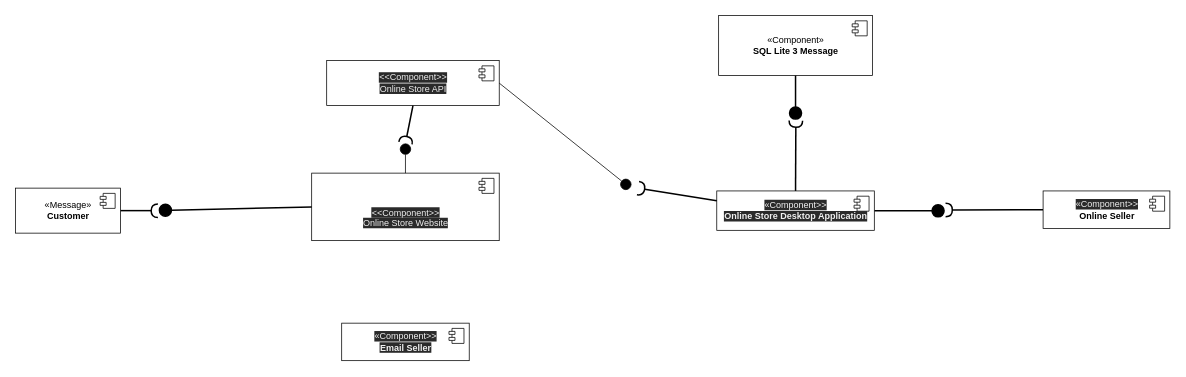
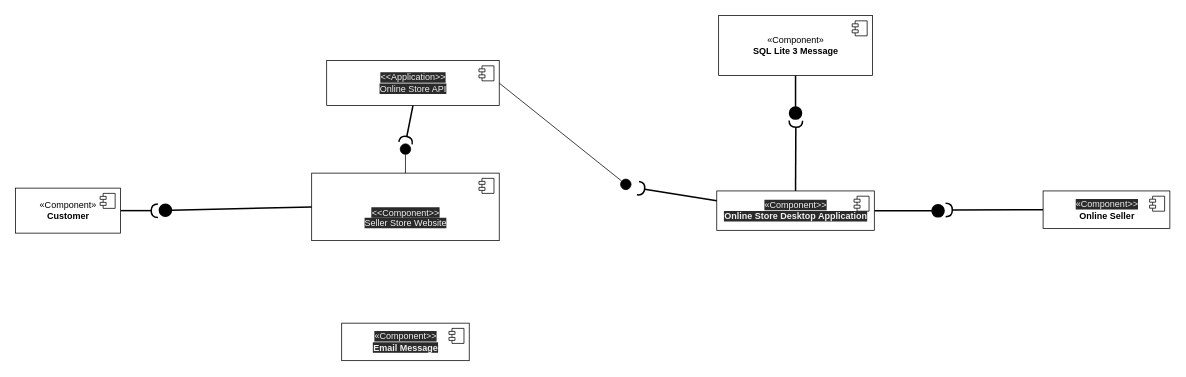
  <mxCell id="0" />
  <mxCell id="1" parent="0" />
- <mxCell id="2" value="&lt;br&gt;&lt;br&gt;&lt;span style=&quot;color: rgb(240 , 240 , 240) ; font-family: &amp;#34;helvetica&amp;#34; ; font-size: 12px ; font-style: normal ; font-weight: 400 ; letter-spacing: normal ; text-align: center ; text-indent: 0px ; text-transform: none ; word-spacing: 0px ; background-color: rgb(42 , 42 , 42) ; display: inline ; float: none&quot;&gt;&amp;lt;&amp;lt;Component&amp;gt;&amp;gt;&lt;/span&gt;&lt;br style=&quot;color: rgb(240 , 240 , 240) ; font-family: &amp;#34;helvetica&amp;#34; ; font-size: 12px ; font-style: normal ; font-weight: 400 ; letter-spacing: normal ; text-align: center ; text-indent: 0px ; text-transform: none ; word-spacing: 0px ; background-color: rgb(42 , 42 , 42)&quot;&gt;&lt;span style=&quot;color: rgb(240 , 240 , 240) ; font-family: &amp;#34;helvetica&amp;#34; ; font-size: 12px ; font-style: normal ; font-weight: 400 ; letter-spacing: normal ; text-align: center ; text-indent: 0px ; text-transform: none ; word-spacing: 0px ; background-color: rgb(42 , 42 , 42) ; display: inline ; float: none&quot;&gt;Online Store Website&lt;/span&gt;&lt;br&gt;" style="html=1;dropTarget=0;" parent="1" vertex="1"><mxGeometry x="415" y="230" width="250" height="90" as="geometry" /></mxCell>
+ <mxCell id="2" value="&lt;br&gt;&lt;br&gt;&lt;span style=&quot;color: rgb(240 , 240 , 240) ; font-family: &amp;#34;helvetica&amp;#34; ; font-size: 12px ; font-style: normal ; font-weight: 400 ; letter-spacing: normal ; text-align: center ; text-indent: 0px ; text-transform: none ; word-spacing: 0px ; background-color: rgb(42 , 42 , 42) ; display: inline ; float: none&quot;&gt;&amp;lt;&amp;lt;Component&amp;gt;&amp;gt;&lt;/span&gt;&lt;br style=&quot;color: rgb(240 , 240 , 240) ; font-family: &amp;#34;helvetica&amp;#34; ; font-size: 12px ; font-style: normal ; font-weight: 400 ; letter-spacing: normal ; text-align: center ; text-indent: 0px ; text-transform: none ; word-spacing: 0px ; background-color: rgb(42 , 42 , 42)&quot;&gt;&lt;span style=&quot;color: rgb(240 , 240 , 240) ; font-family: &amp;#34;helvetica&amp;#34; ; font-size: 12px ; font-style: normal ; font-weight: 400 ; letter-spacing: normal ; text-align: center ; text-indent: 0px ; text-transform: none ; word-spacing: 0px ; background-color: rgb(42 , 42 , 42) ; display: inline ; float: none&quot;&gt;Seller Store Website&lt;/span&gt;&lt;br&gt;" style="html=1;dropTarget=0;" parent="1" vertex="1"><mxGeometry x="415" y="230" width="250" height="90" as="geometry" /></mxCell>
  <mxCell id="3" value="" style="shape=module;jettyWidth=8;jettyHeight=4;" parent="2" vertex="1"><mxGeometry x="1" width="20" height="20" relative="1" as="geometry"><mxPoint x="-27" y="7" as="offset" /></mxGeometry></mxCell>
  <mxCell id="4" style="edgeStyle=none;rounded=0;orthogonalLoop=1;jettySize=auto;html=1;exitX=0.5;exitY=0;exitDx=0;exitDy=0;startArrow=none;startFill=0;endArrow=halfCircle;endFill=0;strokeWidth=2;" parent="1" source="6" edge="1"><mxGeometry relative="1" as="geometry"><mxPoint x="1060.412" y="160" as="targetPoint" /></mxGeometry></mxCell>
  <mxCell id="5" style="edgeStyle=none;rounded=0;orthogonalLoop=1;jettySize=auto;html=1;exitX=1;exitY=0.5;exitDx=0;exitDy=0;startArrow=none;startFill=0;endArrow=circle;endFill=1;strokeWidth=2;" parent="1" source="6" edge="1"><mxGeometry relative="1" as="geometry"><mxPoint x="1260" y="280.353" as="targetPoint" /></mxGeometry></mxCell>
  <mxCell id="6" value="&#10;&#10;&lt;span style=&quot;color: rgb(240, 240, 240); font-family: helvetica; font-size: 12px; font-style: normal; font-weight: 400; letter-spacing: normal; text-align: center; text-indent: 0px; text-transform: none; word-spacing: 0px; background-color: rgb(42, 42, 42);&quot;&gt;«Component&amp;gt;&amp;gt;&lt;/span&gt;&lt;br style=&quot;color: rgb(240, 240, 240); font-family: helvetica; font-size: 12px; font-style: normal; font-weight: 400; letter-spacing: normal; text-align: center; text-indent: 0px; text-transform: none; word-spacing: 0px; background-color: rgb(42, 42, 42);&quot;&gt;&lt;b style=&quot;color: rgb(240, 240, 240); font-family: helvetica; font-size: 12px; font-style: normal; letter-spacing: normal; text-align: center; text-indent: 0px; text-transform: none; word-spacing: 0px; background-color: rgb(42, 42, 42);&quot;&gt;Online Store Desktop Application&lt;/b&gt;&#10;&#10;" style="html=1;dropTarget=0;" parent="1" vertex="1"><mxGeometry x="955" y="253.75" width="210" height="52.5" as="geometry" /></mxCell>
  <mxCell id="7" value="" style="shape=module;jettyWidth=8;jettyHeight=4;" parent="6" vertex="1"><mxGeometry x="1" width="20" height="20" relative="1" as="geometry"><mxPoint x="-27" y="7" as="offset" /></mxGeometry></mxCell>
  <mxCell id="8" style="edgeStyle=none;rounded=0;orthogonalLoop=1;jettySize=auto;html=1;startArrow=none;startFill=0;endArrow=circle;endFill=1;strokeWidth=2;exitX=0;exitY=0.5;exitDx=0;exitDy=0;" parent="1" source="2" edge="1"><mxGeometry relative="1" as="geometry"><mxPoint x="210" y="279.765" as="targetPoint" /><mxPoint x="300" y="280" as="sourcePoint" /></mxGeometry></mxCell>
  <mxCell id="9" value="&lt;span&gt;«Component»&lt;/span&gt;&lt;br&gt;&lt;b&gt;SQL Lite 3 Message&lt;/b&gt;" style="html=1;dropTarget=0;" parent="1" vertex="1"><mxGeometry x="957.5" y="20" width="205" height="80" as="geometry" /></mxCell>
  <mxCell id="10" value="" style="shape=module;jettyWidth=8;jettyHeight=4;" parent="9" vertex="1"><mxGeometry x="1" width="20" height="20" relative="1" as="geometry"><mxPoint x="-27" y="7" as="offset" /></mxGeometry></mxCell>
  <mxCell id="11" style="edgeStyle=none;rounded=0;orthogonalLoop=1;jettySize=auto;html=1;exitX=0.5;exitY=1;exitDx=0;exitDy=0;startArrow=none;startFill=0;endArrow=circle;endFill=1;strokeWidth=2;" parent="1" source="9" edge="1"><mxGeometry relative="1" as="geometry"><mxPoint x="1060" y="160" as="targetPoint" /><mxPoint x="1060" y="90" as="sourcePoint" /></mxGeometry></mxCell>
  <mxCell id="12" style="edgeStyle=none;rounded=0;orthogonalLoop=1;jettySize=auto;html=1;exitX=1;exitY=0.5;exitDx=0;exitDy=0;startArrow=none;startFill=0;endArrow=halfCircle;endFill=0;strokeWidth=2;" parent="1" source="13" edge="1"><mxGeometry relative="1" as="geometry"><mxPoint x="210" y="280" as="targetPoint" /></mxGeometry></mxCell>
- <mxCell id="13" value="«Message»&lt;br&gt;&lt;b&gt;Customer&lt;/b&gt;" style="html=1;dropTarget=0;" parent="1" vertex="1"><mxGeometry x="20" y="250" width="140" height="60" as="geometry" /></mxCell>
+ <mxCell id="13" value="«Component»&lt;br&gt;&lt;b&gt;Customer&lt;/b&gt;" style="html=1;dropTarget=0;" parent="1" vertex="1"><mxGeometry x="20" y="250" width="140" height="60" as="geometry" /></mxCell>
  <mxCell id="14" value="" style="shape=module;jettyWidth=8;jettyHeight=4;" parent="13" vertex="1"><mxGeometry x="1" width="20" height="20" relative="1" as="geometry"><mxPoint x="-27" y="7" as="offset" /></mxGeometry></mxCell>
- <mxCell id="15" value="&lt;span style=&quot;color: rgb(240 , 240 , 240) ; font-family: &amp;#34;helvetica&amp;#34; ; font-size: 12px ; font-style: normal ; font-weight: 400 ; letter-spacing: normal ; text-align: center ; text-indent: 0px ; text-transform: none ; word-spacing: 0px ; background-color: rgb(42 , 42 , 42)&quot;&gt;«Component&amp;gt;&amp;gt;&lt;/span&gt;&lt;br style=&quot;color: rgb(240 , 240 , 240) ; font-family: &amp;#34;helvetica&amp;#34; ; font-size: 12px ; font-style: normal ; font-weight: 400 ; letter-spacing: normal ; text-align: center ; text-indent: 0px ; text-transform: none ; word-spacing: 0px ; background-color: rgb(42 , 42 , 42)&quot;&gt;&lt;b style=&quot;color: rgb(240 , 240 , 240) ; font-family: &amp;#34;helvetica&amp;#34; ; font-size: 12px ; font-style: normal ; letter-spacing: normal ; text-align: center ; text-indent: 0px ; text-transform: none ; word-spacing: 0px ; background-color: rgb(42 , 42 , 42)&quot;&gt;Email Seller&lt;/b&gt;" style="html=1;dropTarget=0;" parent="1" vertex="1"><mxGeometry x="455" y="430" width="170" height="50" as="geometry" /></mxCell>
+ <mxCell id="15" value="&lt;span style=&quot;color: rgb(240 , 240 , 240) ; font-family: &amp;#34;helvetica&amp;#34; ; font-size: 12px ; font-style: normal ; font-weight: 400 ; letter-spacing: normal ; text-align: center ; text-indent: 0px ; text-transform: none ; word-spacing: 0px ; background-color: rgb(42 , 42 , 42)&quot;&gt;«Component&amp;gt;&amp;gt;&lt;/span&gt;&lt;br style=&quot;color: rgb(240 , 240 , 240) ; font-family: &amp;#34;helvetica&amp;#34; ; font-size: 12px ; font-style: normal ; font-weight: 400 ; letter-spacing: normal ; text-align: center ; text-indent: 0px ; text-transform: none ; word-spacing: 0px ; background-color: rgb(42 , 42 , 42)&quot;&gt;&lt;b style=&quot;color: rgb(240 , 240 , 240) ; font-family: &amp;#34;helvetica&amp;#34; ; font-size: 12px ; font-style: normal ; letter-spacing: normal ; text-align: center ; text-indent: 0px ; text-transform: none ; word-spacing: 0px ; background-color: rgb(42 , 42 , 42)&quot;&gt;Email Message&lt;/b&gt;" style="html=1;dropTarget=0;" parent="1" vertex="1"><mxGeometry x="455" y="430" width="170" height="50" as="geometry" /></mxCell>
  <mxCell id="16" value="" style="shape=module;jettyWidth=8;jettyHeight=4;" parent="15" vertex="1"><mxGeometry x="1" width="20" height="20" relative="1" as="geometry"><mxPoint x="-27" y="7" as="offset" /></mxGeometry></mxCell>
  <mxCell id="17" style="edgeStyle=none;rounded=0;orthogonalLoop=1;jettySize=auto;html=1;exitX=0;exitY=0.5;exitDx=0;exitDy=0;startArrow=none;startFill=0;endArrow=halfCircle;endFill=0;strokeWidth=2;" parent="1" source="18" edge="1"><mxGeometry relative="1" as="geometry"><mxPoint x="1260" y="279.176" as="targetPoint" /></mxGeometry></mxCell>
  <mxCell id="18" value="&lt;span style=&quot;color: rgb(240 , 240 , 240) ; font-family: &amp;#34;helvetica&amp;#34; ; font-size: 12px ; font-style: normal ; font-weight: 400 ; letter-spacing: normal ; text-align: center ; text-indent: 0px ; text-transform: none ; word-spacing: 0px ; background-color: rgb(42 , 42 , 42)&quot;&gt;«Component&amp;gt;&amp;gt;&lt;/span&gt;&lt;br style=&quot;color: rgb(240 , 240 , 240) ; font-family: &amp;#34;helvetica&amp;#34; ; font-size: 12px ; font-style: normal ; font-weight: 400 ; letter-spacing: normal ; text-align: center ; text-indent: 0px ; text-transform: none ; word-spacing: 0px ; background-color: rgb(42 , 42 , 42)&quot;&gt;&lt;font face=&quot;helvetica&quot;&gt;&lt;b&gt;Online Seller&lt;/b&gt;&lt;/font&gt;" style="html=1;dropTarget=0;" parent="1" vertex="1"><mxGeometry x="1390" y="253.75" width="169" height="50" as="geometry" /></mxCell>
  <mxCell id="19" value="" style="shape=module;jettyWidth=8;jettyHeight=4;" parent="18" vertex="1"><mxGeometry x="1" width="20" height="20" relative="1" as="geometry"><mxPoint x="-27" y="7" as="offset" /></mxGeometry></mxCell>
- <mxCell id="20" value="&lt;span style=&quot;color: rgb(240 , 240 , 240) ; font-family: &amp;#34;helvetica&amp;#34; ; font-size: 12px ; font-style: normal ; font-weight: 400 ; letter-spacing: normal ; text-align: center ; text-indent: 0px ; text-transform: none ; word-spacing: 0px ; background-color: rgb(42 , 42 , 42) ; display: inline ; float: none&quot;&gt;&amp;lt;&amp;lt;Component&amp;gt;&amp;gt;&lt;/span&gt;&lt;br style=&quot;color: rgb(240 , 240 , 240) ; font-family: &amp;#34;helvetica&amp;#34; ; font-size: 12px ; font-style: normal ; font-weight: 400 ; letter-spacing: normal ; text-align: center ; text-indent: 0px ; text-transform: none ; word-spacing: 0px ; background-color: rgb(42 , 42 , 42)&quot;&gt;&lt;span style=&quot;color: rgb(240 , 240 , 240) ; font-family: &amp;#34;helvetica&amp;#34; ; font-size: 12px ; font-style: normal ; font-weight: 400 ; letter-spacing: normal ; text-align: center ; text-indent: 0px ; text-transform: none ; word-spacing: 0px ; background-color: rgb(42 , 42 , 42) ; display: inline ; float: none&quot;&gt;Online Store API&lt;/span&gt;" style="html=1;dropTarget=0;" parent="1" vertex="1"><mxGeometry x="435" y="80" width="230" height="60" as="geometry" /></mxCell>
+ <mxCell id="20" value="&lt;span style=&quot;color: rgb(240 , 240 , 240) ; font-family: &amp;#34;helvetica&amp;#34; ; font-size: 12px ; font-style: normal ; font-weight: 400 ; letter-spacing: normal ; text-align: center ; text-indent: 0px ; text-transform: none ; word-spacing: 0px ; background-color: rgb(42 , 42 , 42) ; display: inline ; float: none&quot;&gt;&amp;lt;&amp;lt;Application&amp;gt;&amp;gt;&lt;/span&gt;&lt;br style=&quot;color: rgb(240 , 240 , 240) ; font-family: &amp;#34;helvetica&amp;#34; ; font-size: 12px ; font-style: normal ; font-weight: 400 ; letter-spacing: normal ; text-align: center ; text-indent: 0px ; text-transform: none ; word-spacing: 0px ; background-color: rgb(42 , 42 , 42)&quot;&gt;&lt;span style=&quot;color: rgb(240 , 240 , 240) ; font-family: &amp;#34;helvetica&amp;#34; ; font-size: 12px ; font-style: normal ; font-weight: 400 ; letter-spacing: normal ; text-align: center ; text-indent: 0px ; text-transform: none ; word-spacing: 0px ; background-color: rgb(42 , 42 , 42) ; display: inline ; float: none&quot;&gt;Online Store API&lt;/span&gt;" style="html=1;dropTarget=0;" parent="1" vertex="1"><mxGeometry x="435" y="80" width="230" height="60" as="geometry" /></mxCell>
  <mxCell id="21" value="" style="shape=module;jettyWidth=8;jettyHeight=4;" parent="20" vertex="1"><mxGeometry x="1" width="20" height="20" relative="1" as="geometry"><mxPoint x="-27" y="7" as="offset" /></mxGeometry></mxCell>
  <mxCell id="22" style="edgeStyle=none;rounded=0;orthogonalLoop=1;jettySize=auto;html=1;exitX=0.5;exitY=0;exitDx=0;exitDy=0;endArrow=circle;endFill=1;strokeWidth=1;startArrow=none;startFill=0;" parent="1" source="2" edge="1"><mxGeometry relative="1" as="geometry"><mxPoint x="540" y="190" as="targetPoint" /><mxPoint x="665" y="200" as="sourcePoint" /></mxGeometry></mxCell>
  <mxCell id="23" style="edgeStyle=none;rounded=0;orthogonalLoop=1;jettySize=auto;html=1;exitX=0.5;exitY=1;exitDx=0;exitDy=0;startArrow=none;startFill=0;endArrow=halfCircle;endFill=0;strokeWidth=2;" parent="1" source="20" edge="1"><mxGeometry relative="1" as="geometry"><mxPoint x="540" y="190" as="targetPoint" /><mxPoint x="865" y="210" as="sourcePoint" /></mxGeometry></mxCell>
  <mxCell id="24" style="edgeStyle=none;rounded=0;orthogonalLoop=1;jettySize=auto;html=1;exitX=0;exitY=0.25;exitDx=0;exitDy=0;startArrow=none;startFill=0;endArrow=halfCircle;endFill=0;strokeWidth=2;" parent="1" source="6" edge="1"><mxGeometry relative="1" as="geometry"><mxPoint x="850" y="250" as="targetPoint" /><mxPoint x="935" y="230" as="sourcePoint" /></mxGeometry></mxCell>
  <mxCell id="25" style="edgeStyle=none;rounded=0;orthogonalLoop=1;jettySize=auto;html=1;exitX=1;exitY=0.5;exitDx=0;exitDy=0;endArrow=circle;endFill=1;strokeWidth=1;startArrow=none;startFill=0;" parent="1" source="20" edge="1"><mxGeometry relative="1" as="geometry"><mxPoint x="840" y="250" as="targetPoint" /><mxPoint x="740" y="200" as="sourcePoint" /></mxGeometry></mxCell>
